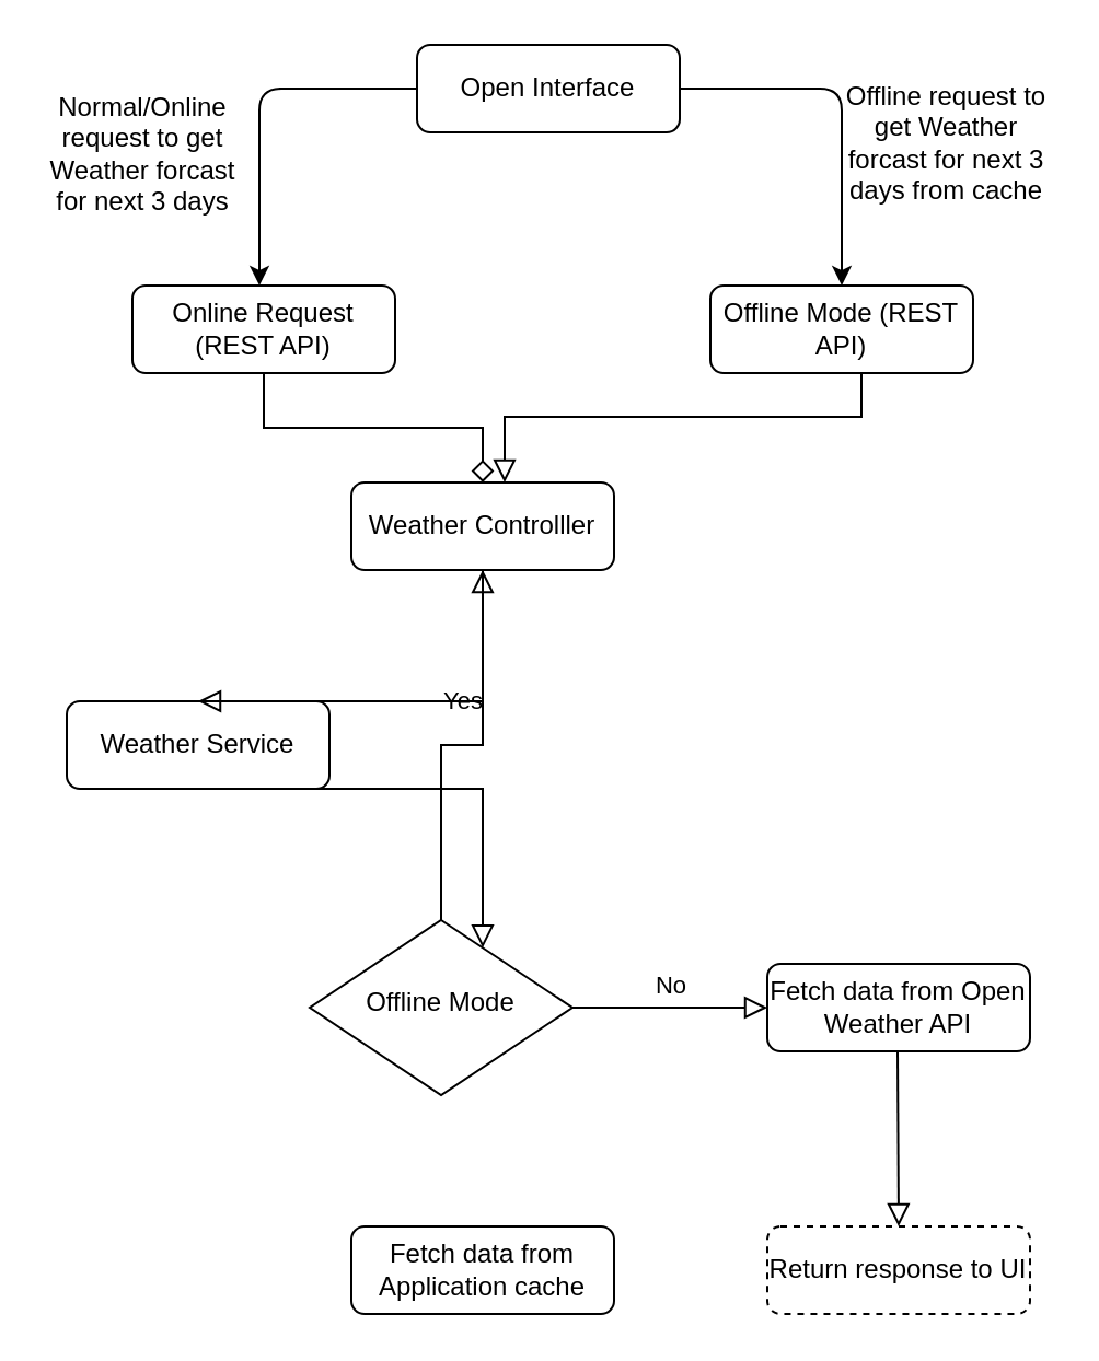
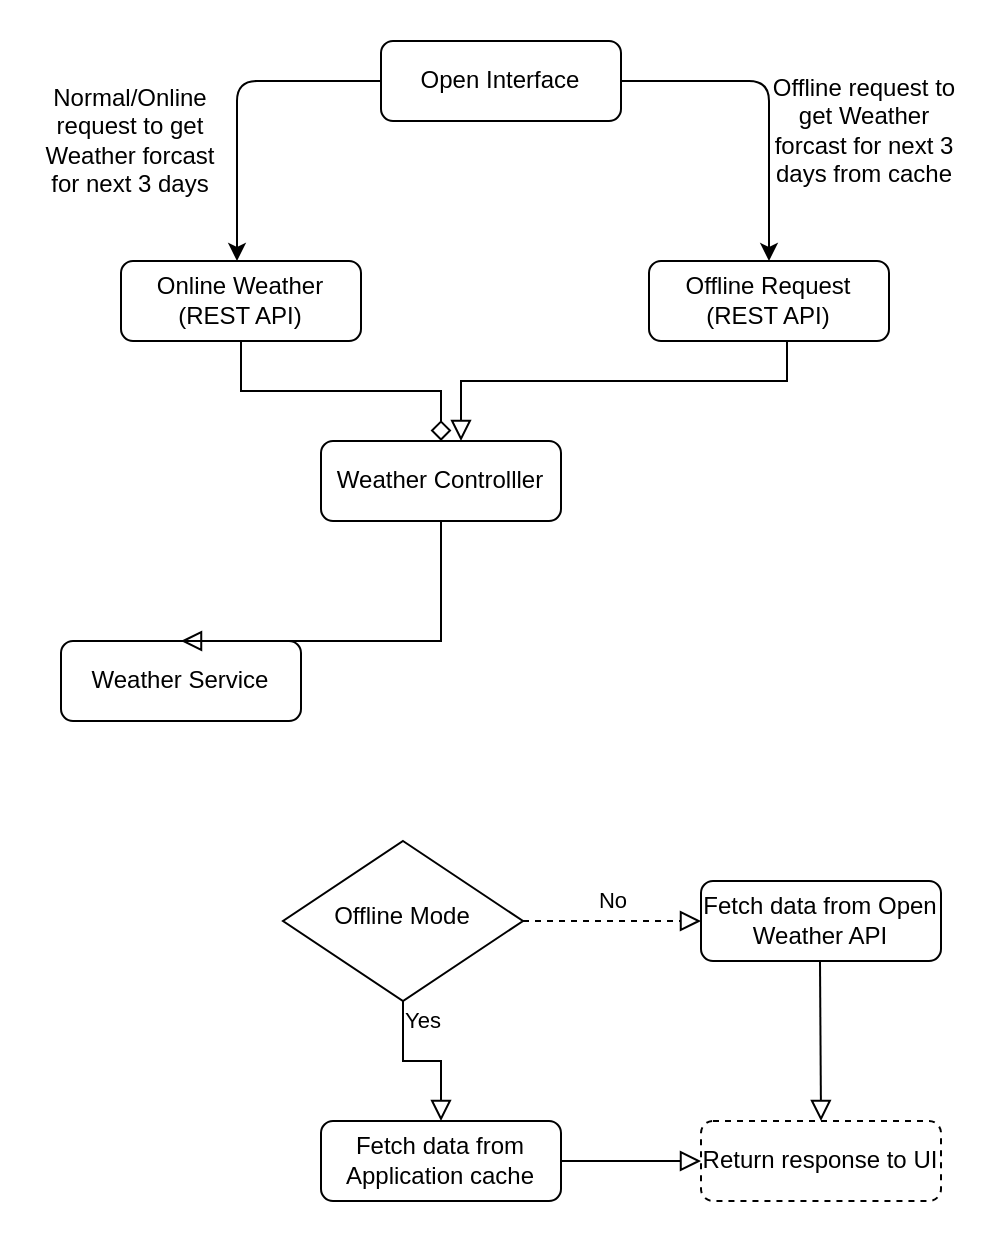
  <mxCell id="0" />
  <mxCell id="1" parent="0" />
- <mxCell id="2" value="" style="rounded=0;html=1;jettySize=auto;orthogonalLoop=1;fontSize=11;endArrow=block;endFill=0;endSize=8;strokeWidth=1;shadow=0;labelBackgroundColor=none;edgeStyle=orthogonalEdgeStyle;exitX=0.5;exitY=1;exitDx=0;exitDy=0;" parent="1" source="18" target="6" edge="1"><mxGeometry relative="1" as="geometry"><Array as="points"><mxPoint x="220" y="380" /><mxPoint x="220" y="380" /></Array></mxGeometry></mxCell>
  <mxCell id="3" value="Weather Controlller" style="rounded=1;whiteSpace=wrap;html=1;fontSize=12;glass=0;strokeWidth=1;shadow=0;" parent="1" vertex="1"><mxGeometry x="160" y="220" width="120" height="40" as="geometry" /></mxCell>
- <mxCell id="4" value="Yes" style="rounded=0;html=1;jettySize=auto;orthogonalLoop=1;fontSize=11;endArrow=block;endFill=0;endSize=8;strokeWidth=1;shadow=0;labelBackgroundColor=none;edgeStyle=orthogonalEdgeStyle;" parent="1" source="6" target="3" edge="1"><mxGeometry y="20" relative="1" as="geometry"><mxPoint as="offset" /><mxPoint x="224" y="540" as="targetPoint" /></mxGeometry></mxCell>
- <mxCell id="5" value="No" style="edgeStyle=orthogonalEdgeStyle;rounded=0;html=1;jettySize=auto;orthogonalLoop=1;fontSize=11;endArrow=block;endFill=0;endSize=8;strokeWidth=1;shadow=0;labelBackgroundColor=none;" parent="1" source="6" target="7" edge="1"><mxGeometry y="10" relative="1" as="geometry"><mxPoint as="offset" /></mxGeometry></mxCell>
+ <mxCell id="4" value="Yes" style="rounded=0;html=1;jettySize=auto;orthogonalLoop=1;fontSize=11;endArrow=block;endFill=0;endSize=8;strokeWidth=1;shadow=0;labelBackgroundColor=none;edgeStyle=orthogonalEdgeStyle;entryX=0.5;entryY=0;entryDx=0;entryDy=0;" parent="1" source="6" target="8" edge="1"><mxGeometry y="20" relative="1" as="geometry"><mxPoint as="offset" /><mxPoint x="224" y="540" as="targetPoint" /></mxGeometry></mxCell>
+ <mxCell id="5" value="No" style="edgeStyle=orthogonalEdgeStyle;rounded=0;html=1;jettySize=auto;orthogonalLoop=1;fontSize=11;endArrow=block;endFill=0;endSize=8;strokeWidth=1;shadow=0;labelBackgroundColor=none;dashed=1;" parent="1" source="6" target="7" edge="1"><mxGeometry y="10" relative="1" as="geometry"><mxPoint as="offset" /></mxGeometry></mxCell>
  <mxCell id="6" value="Offline Mode" style="rhombus;whiteSpace=wrap;html=1;shadow=0;fontFamily=Helvetica;fontSize=12;align=center;strokeWidth=1;spacing=6;spacingTop=-4;" parent="1" vertex="1"><mxGeometry x="141" y="420" width="120" height="80" as="geometry" /></mxCell>
  <mxCell id="7" value="Fetch data from Open Weather API" style="rounded=1;whiteSpace=wrap;html=1;fontSize=12;glass=0;strokeWidth=1;shadow=0;" parent="1" vertex="1"><mxGeometry x="350" y="440" width="120" height="40" as="geometry" /></mxCell>
  <mxCell id="8" value="Fetch data from Application cache" style="rounded=1;whiteSpace=wrap;html=1;fontSize=12;glass=0;strokeWidth=1;shadow=0;" parent="1" vertex="1"><mxGeometry x="160" y="560" width="120" height="40" as="geometry" /></mxCell>
- <mxCell id="9" value="Online Request (REST API)" style="rounded=1;whiteSpace=wrap;html=1;fontSize=12;glass=0;strokeWidth=1;shadow=0;" parent="1" vertex="1"><mxGeometry x="60" y="130" width="120" height="40" as="geometry" /></mxCell>
+ <mxCell id="9" value="Online Weather (REST API)" style="rounded=1;whiteSpace=wrap;html=1;fontSize=12;glass=0;strokeWidth=1;shadow=0;" parent="1" vertex="1"><mxGeometry x="60" y="130" width="120" height="40" as="geometry" /></mxCell>
  <mxCell id="10" value="" style="rounded=0;html=1;jettySize=auto;orthogonalLoop=1;fontSize=11;endArrow=diamond;endFill=0;endSize=8;strokeWidth=1;shadow=0;labelBackgroundColor=none;edgeStyle=orthogonalEdgeStyle;exitX=0.5;exitY=1;exitDx=0;exitDy=0;entryX=0.5;entryY=0;entryDx=0;entryDy=0;" parent="1" source="9" target="3" edge="1"><mxGeometry relative="1" as="geometry"><mxPoint x="230" y="270" as="sourcePoint" /><mxPoint x="230" y="320" as="targetPoint" /><Array as="points" /></mxGeometry></mxCell>
  <mxCell id="11" value="Open Interface" style="rounded=1;whiteSpace=wrap;html=1;fontSize=12;glass=0;strokeWidth=1;shadow=0;" vertex="1" parent="1"><mxGeometry x="190" y="20" width="120" height="40" as="geometry" /></mxCell>
- <mxCell id="12" value="Offline Mode (REST API)" style="rounded=1;whiteSpace=wrap;html=1;fontSize=12;glass=0;strokeWidth=1;shadow=0;" vertex="1" parent="1"><mxGeometry x="324" y="130" width="120" height="40" as="geometry" /></mxCell>
+ <mxCell id="12" value="Offline Request (REST API)" style="rounded=1;whiteSpace=wrap;html=1;fontSize=12;glass=0;strokeWidth=1;shadow=0;" vertex="1" parent="1"><mxGeometry x="324" y="130" width="120" height="40" as="geometry" /></mxCell>
  <mxCell id="13" value="" style="endArrow=classic;html=1;exitX=0;exitY=0.5;exitDx=0;exitDy=0;" edge="1" parent="1" source="11"><mxGeometry width="50" height="50" relative="1" as="geometry"><mxPoint x="180" y="40" as="sourcePoint" /><mxPoint x="118" y="130" as="targetPoint" /><Array as="points"><mxPoint x="118" y="40" /></Array></mxGeometry></mxCell>
  <mxCell id="14" value="" style="endArrow=classic;html=1;exitX=1;exitY=0.5;exitDx=0;exitDy=0;" edge="1" parent="1" source="11"><mxGeometry width="50" height="50" relative="1" as="geometry"><mxPoint x="456" y="40" as="sourcePoint" /><mxPoint x="384" y="130" as="targetPoint" /><Array as="points"><mxPoint x="384" y="40" /></Array></mxGeometry></mxCell>
  <mxCell id="15" value="Normal/Online request to get Weather forcast for next 3 days" style="text;html=1;strokeColor=none;fillColor=none;align=center;verticalAlign=middle;whiteSpace=wrap;rounded=0;" vertex="1" parent="1"><mxGeometry x="20" y="55" width="90" height="30" as="geometry" /></mxCell>
  <mxCell id="16" value="Offline request to get Weather forcast for next 3 days from cache" style="text;html=1;strokeColor=none;fillColor=none;align=center;verticalAlign=middle;whiteSpace=wrap;rounded=0;" vertex="1" parent="1"><mxGeometry x="384" y="55" width="96" height="20" as="geometry" /></mxCell>
  <mxCell id="17" value="" style="rounded=0;html=1;jettySize=auto;orthogonalLoop=1;fontSize=11;endArrow=block;endFill=0;endSize=8;strokeWidth=1;shadow=0;labelBackgroundColor=none;edgeStyle=orthogonalEdgeStyle;" edge="1" parent="1"><mxGeometry relative="1" as="geometry"><mxPoint x="393" y="170" as="sourcePoint" /><mxPoint x="230" y="220" as="targetPoint" /><Array as="points"><mxPoint x="393" y="190" /><mxPoint x="230" y="190" /></Array></mxGeometry></mxCell>
  <mxCell id="18" value="Weather Service" style="rounded=1;whiteSpace=wrap;html=1;fontSize=12;glass=0;strokeWidth=1;shadow=0;" vertex="1" parent="1"><mxGeometry x="30" y="320" width="120" height="40" as="geometry" /></mxCell>
  <mxCell id="19" value="" style="rounded=0;html=1;jettySize=auto;orthogonalLoop=1;fontSize=11;endArrow=block;endFill=0;endSize=8;strokeWidth=1;shadow=0;labelBackgroundColor=none;edgeStyle=orthogonalEdgeStyle;exitX=0.5;exitY=1;exitDx=0;exitDy=0;entryX=0.5;entryY=0;entryDx=0;entryDy=0;" edge="1" parent="1" source="3" target="18"><mxGeometry relative="1" as="geometry"><mxPoint x="230" y="261" as="sourcePoint" /><mxPoint x="230" y="341.667" as="targetPoint" /><Array as="points"><mxPoint x="220" y="280" /><mxPoint x="220" y="280" /></Array></mxGeometry></mxCell>
  <mxCell id="20" value="Return response to UI" style="rounded=1;whiteSpace=wrap;html=1;fontSize=12;glass=0;strokeWidth=1;shadow=0;dashed=1;" vertex="1" parent="1"><mxGeometry x="350" y="560" width="120" height="40" as="geometry" /></mxCell>
  <mxCell id="21" value="" style="rounded=0;html=1;jettySize=auto;orthogonalLoop=1;fontSize=11;endArrow=block;endFill=0;endSize=8;strokeWidth=1;shadow=0;labelBackgroundColor=none;edgeStyle=orthogonalEdgeStyle;exitX=0.5;exitY=1;exitDx=0;exitDy=0;entryX=0.5;entryY=0;entryDx=0;entryDy=0;" edge="1" parent="1" target="20"><mxGeometry relative="1" as="geometry"><mxPoint x="409.5" y="480" as="sourcePoint" /><mxPoint x="409.5" y="540.667" as="targetPoint" /><Array as="points" /></mxGeometry></mxCell>
+ <mxCell id="22" value="" style="rounded=0;html=1;jettySize=auto;orthogonalLoop=1;fontSize=11;endArrow=block;endFill=0;endSize=8;strokeWidth=1;shadow=0;labelBackgroundColor=none;edgeStyle=orthogonalEdgeStyle;entryX=0;entryY=0.5;entryDx=0;entryDy=0;" edge="1" parent="1" source="8" target="20"><mxGeometry relative="1" as="geometry"><mxPoint x="419.5" y="490" as="sourcePoint" /><mxPoint x="420" y="570" as="targetPoint" /><Array as="points" /></mxGeometry></mxCell>
